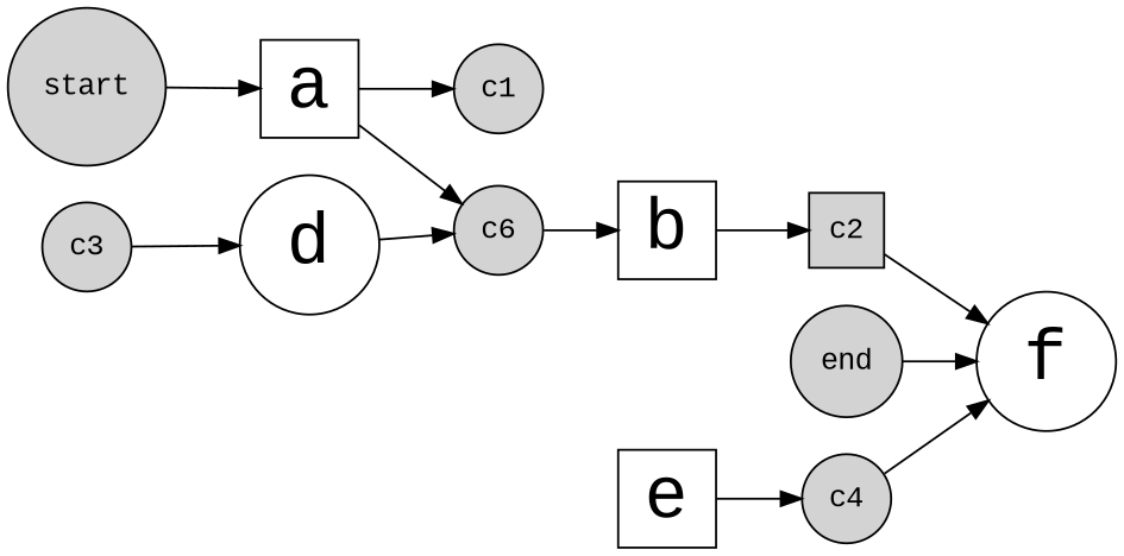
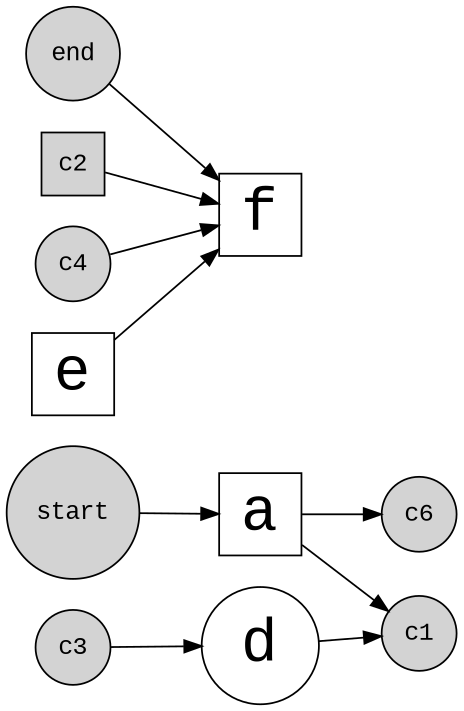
  digraph {
    fontname="Liberation Mono"
    rankdir=LR
    node [fontname="Liberation Mono" shape=circle style=filled]
    edge [fontname="Liberation Mono"]
    start
    end
    c1
    c2 [shape=square]
    c3
    c4
    n7 [label=c6]
    d [fontsize=35 style=""]
    a [fontsize=35 shape=square style=""]
-   f [fontsize=35 style=""]
-   b [fontsize=35 shape=square style=""]
+   f [fontsize=35 shape=square style=""]
    e [fontsize=35 shape=square style=""]
    subgraph sub_1 {
      start
      end
      c1
      c2
      c3
      c4
      n7
    }
    subgraph sub_2 {
      d
      a
      f
-     b
      e
    }
    start -> a
    end -> f
    c2 -> f
    c3 -> d
    c4 -> f
-   n7 -> b
-   d -> n7
+   d -> c1
    a -> c1
    a -> n7
-   b -> c2
-   e -> c4
+   e -> f
  }
